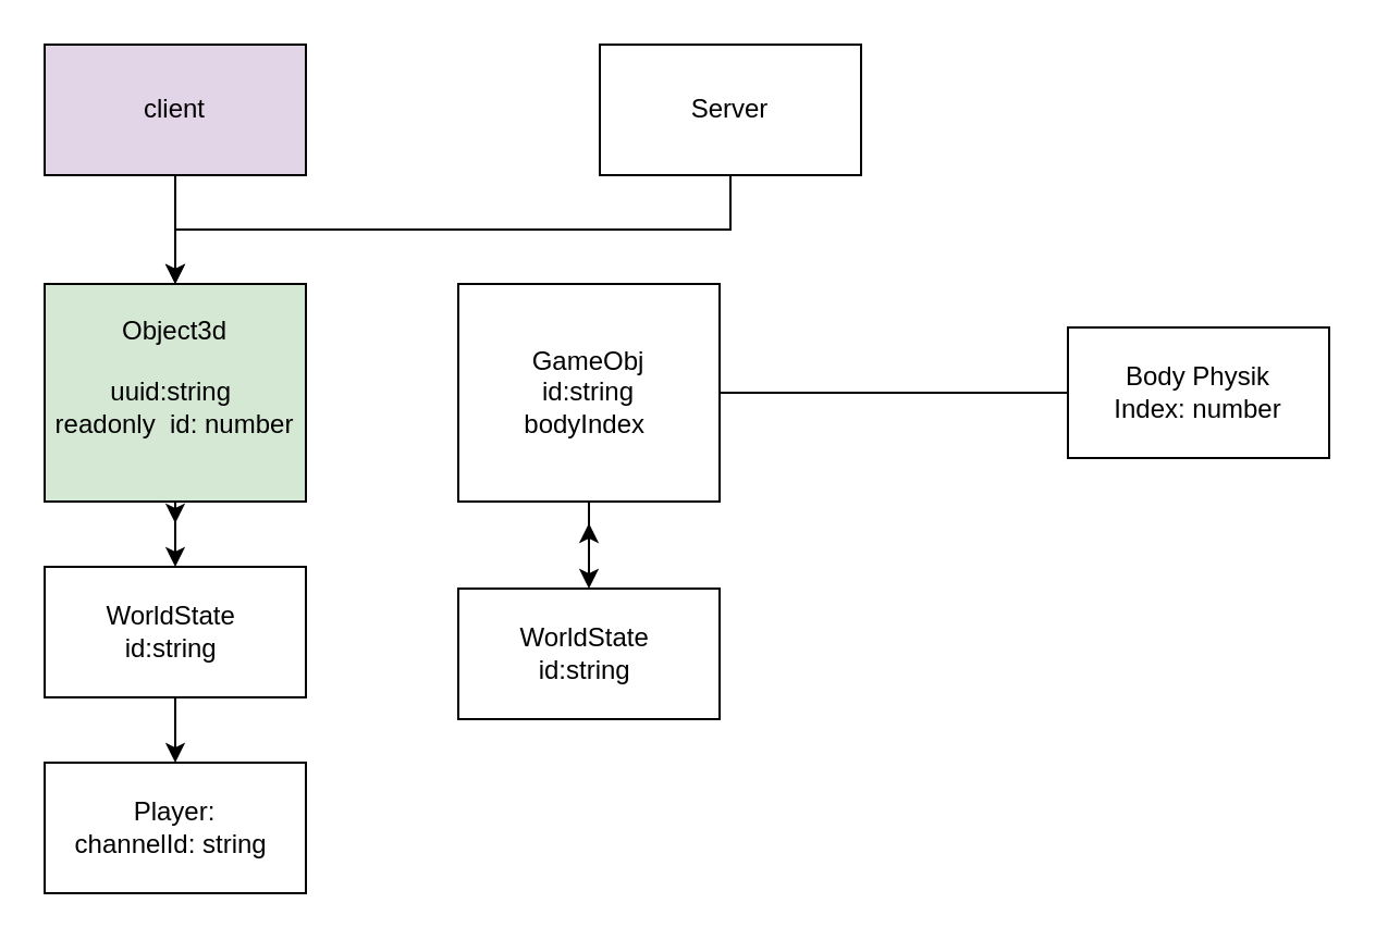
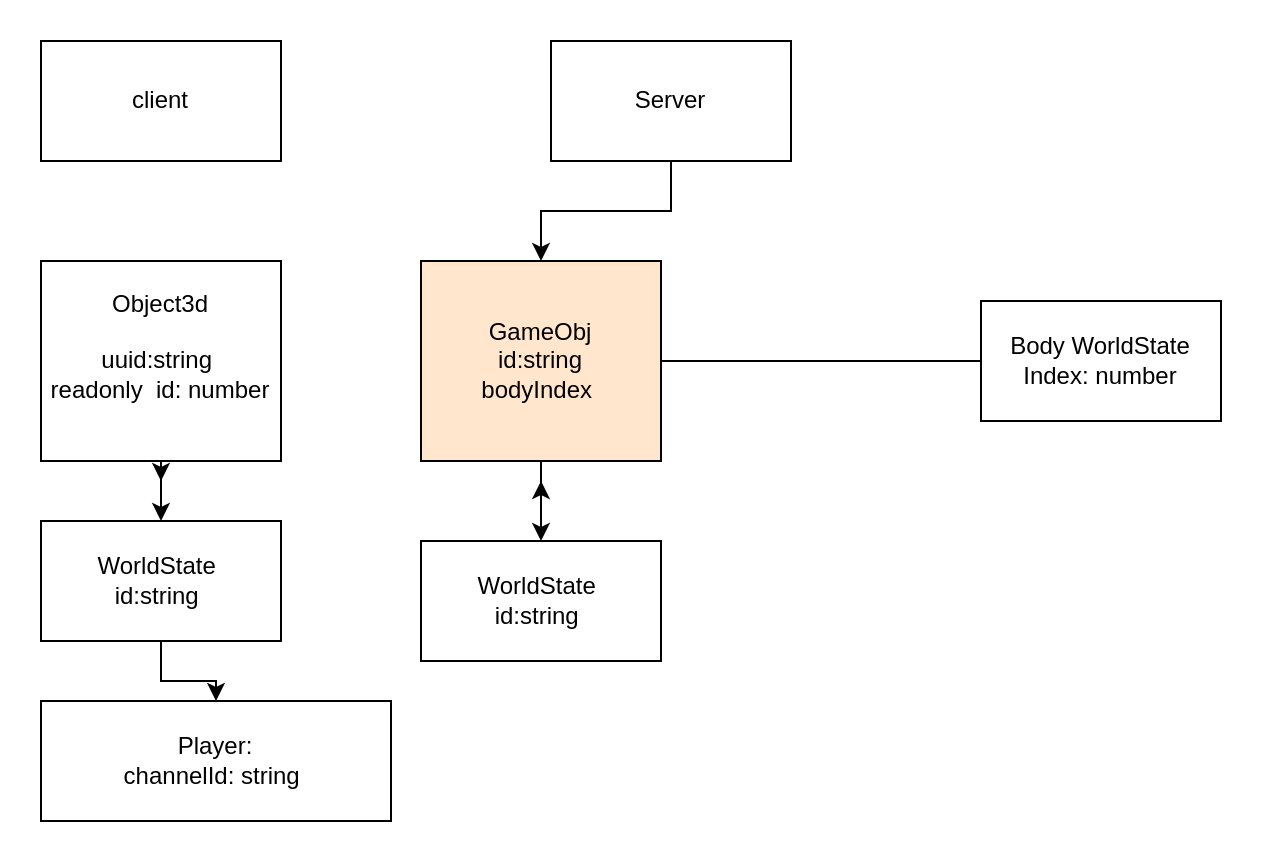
  <mxCell id="0" />
  <mxCell id="1" parent="0" />
- <mxCell id="2" style="edgeStyle=orthogonalEdgeStyle;rounded=0;orthogonalLoop=1;jettySize=auto;html=1;exitX=0.5;exitY=1;exitDx=0;exitDy=0;" edge="1" parent="1" source="3" target="6"><mxGeometry relative="1" as="geometry" /></mxCell>
- <mxCell id="3" value="client" style="rounded=0;whiteSpace=wrap;html=1;fillColor=#e1d5e7;" vertex="1" parent="1"><mxGeometry x="20" y="20" width="120" height="60" as="geometry" /></mxCell>
+ <mxCell id="3" value="client" style="rounded=0;whiteSpace=wrap;html=1;" vertex="1" parent="1"><mxGeometry x="20" y="20" width="120" height="60" as="geometry" /></mxCell>
  <mxCell id="4" style="edgeStyle=orthogonalEdgeStyle;rounded=0;orthogonalLoop=1;jettySize=auto;html=1;exitX=0.5;exitY=1;exitDx=0;exitDy=0;" edge="1" parent="1" source="6"><mxGeometry relative="1" as="geometry"><mxPoint x="80" y="240" as="targetPoint" /></mxGeometry></mxCell>
  <mxCell id="5" style="edgeStyle=orthogonalEdgeStyle;rounded=0;orthogonalLoop=1;jettySize=auto;html=1;" edge="1" parent="1" source="16" target="7"><mxGeometry relative="1" as="geometry" /></mxCell>
- <mxCell id="6" value="Object3d&lt;br&gt;&lt;br&gt;uuid:string&amp;nbsp;&lt;br style=&quot;border-color: var(--border-color);&quot;&gt;readonly&amp;nbsp; id: number &lt;div&gt;&lt;br&gt;&lt;/div&gt;" style="rounded=0;whiteSpace=wrap;html=1;fillColor=#d5e8d4;" vertex="1" parent="1"><mxGeometry x="20" y="130" width="120" height="100" as="geometry" /></mxCell>
- <mxCell id="7" value="Player: &lt;br&gt;channelId: string&amp;nbsp;" style="rounded=0;whiteSpace=wrap;html=1;" vertex="1" parent="1"><mxGeometry x="20" y="350" width="120" height="60" as="geometry" /></mxCell>
- <mxCell id="8" style="edgeStyle=orthogonalEdgeStyle;rounded=0;orthogonalLoop=1;jettySize=auto;html=1;exitX=0.5;exitY=1;exitDx=0;exitDy=0;" edge="1" parent="1" source="9" target="6"><mxGeometry relative="1" as="geometry" /></mxCell>
+ <mxCell id="6" value="Object3d&lt;br&gt;&lt;br&gt;uuid:string&amp;nbsp;&lt;br style=&quot;border-color: var(--border-color);&quot;&gt;readonly&amp;nbsp; id: number &lt;div&gt;&lt;br&gt;&lt;/div&gt;" style="rounded=0;whiteSpace=wrap;html=1;" vertex="1" parent="1"><mxGeometry x="20" y="130" width="120" height="100" as="geometry" /></mxCell>
+ <mxCell id="7" value="Player: &lt;br&gt;channelId: string&amp;nbsp;" style="rounded=0;whiteSpace=wrap;html=1;" vertex="1" parent="1"><mxGeometry x="20" y="350" width="175" height="60" as="geometry" /></mxCell>
+ <mxCell id="8" style="edgeStyle=orthogonalEdgeStyle;rounded=0;orthogonalLoop=1;jettySize=auto;html=1;exitX=0.5;exitY=1;exitDx=0;exitDy=0;entryX=0.5;entryY=0;entryDx=0;entryDy=0;" edge="1" parent="1" source="9" target="13"><mxGeometry relative="1" as="geometry" /></mxCell>
  <mxCell id="9" value="Server" style="rounded=0;whiteSpace=wrap;html=1;" vertex="1" parent="1"><mxGeometry x="275" y="20" width="120" height="60" as="geometry" /></mxCell>
  <mxCell id="10" style="edgeStyle=orthogonalEdgeStyle;rounded=0;orthogonalLoop=1;jettySize=auto;html=1;exitX=0.5;exitY=1;exitDx=0;exitDy=0;entryX=0.5;entryY=0;entryDx=0;entryDy=0;" edge="1" parent="1" source="13" target="14"><mxGeometry relative="1" as="geometry" /></mxCell>
  <mxCell id="11" style="edgeStyle=orthogonalEdgeStyle;rounded=0;orthogonalLoop=1;jettySize=auto;html=1;" edge="1" parent="1" source="13"><mxGeometry relative="1" as="geometry"><mxPoint x="270" y="240" as="targetPoint" /></mxGeometry></mxCell>
  <mxCell id="12" style="edgeStyle=orthogonalEdgeStyle;rounded=0;orthogonalLoop=1;jettySize=auto;html=1;exitX=1;exitY=0.5;exitDx=0;exitDy=0;entryX=0;entryY=0.5;entryDx=0;entryDy=0;endArrow=none;" edge="1" parent="1" source="13" target="17"><mxGeometry relative="1" as="geometry" /></mxCell>
- <mxCell id="13" value="GameObj&lt;br&gt;id:string&lt;br&gt;bodyIndex&amp;nbsp;" style="rounded=0;whiteSpace=wrap;html=1;" vertex="1" parent="1"><mxGeometry x="210" y="130" width="120" height="100" as="geometry" /></mxCell>
+ <mxCell id="13" value="GameObj&lt;br&gt;id:string&lt;br&gt;bodyIndex&amp;nbsp;" style="rounded=0;whiteSpace=wrap;html=1;fillColor=#ffe6cc;" vertex="1" parent="1"><mxGeometry x="210" y="130" width="120" height="100" as="geometry" /></mxCell>
  <mxCell id="14" value="WorldState&amp;nbsp;&lt;br&gt;id:string&amp;nbsp;" style="rounded=0;whiteSpace=wrap;html=1;" vertex="1" parent="1"><mxGeometry x="210" y="270" width="120" height="60" as="geometry" /></mxCell>
  <mxCell id="15" value="" style="edgeStyle=orthogonalEdgeStyle;rounded=0;orthogonalLoop=1;jettySize=auto;html=1;" edge="1" parent="1" source="6" target="16"><mxGeometry relative="1" as="geometry"><mxPoint x="80" y="230" as="sourcePoint" /><mxPoint x="80" y="350" as="targetPoint" /></mxGeometry></mxCell>
  <mxCell id="16" value="WorldState&amp;nbsp;&lt;br&gt;id:string&amp;nbsp;" style="rounded=0;whiteSpace=wrap;html=1;" vertex="1" parent="1"><mxGeometry x="20" y="260" width="120" height="60" as="geometry" /></mxCell>
- <mxCell id="17" value="Body Physik&lt;br&gt;Index: number" style="rounded=0;whiteSpace=wrap;html=1;" vertex="1" parent="1"><mxGeometry x="490" y="150" width="120" height="60" as="geometry" /></mxCell>
+ <mxCell id="17" value="Body WorldState&lt;br&gt;Index: number" style="rounded=0;whiteSpace=wrap;html=1;" vertex="1" parent="1"><mxGeometry x="490" y="150" width="120" height="60" as="geometry" /></mxCell>
